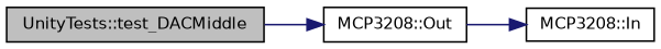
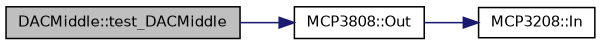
  digraph {
    rankdir=LR
    node [color=black fillcolor=white fontname=Helvetica fontsize=10 shape=record style=filled]
    edge [color=midnightblue fontname=Helvetica fontsize=10 labelfontname=Helvetica labelfontsize=10 style=solid]
-   n1 [fillcolor=grey75 fontcolor=black height=0.2 label="UnityTests::test_DACMiddle" width=0.4]
-   n2 [height=0.2 label="MCP3208::Out" width=0.4]
+   n1 [fillcolor=grey75 fontcolor=black height=0.2 label="DACMiddle::test_DACMiddle" width=0.4]
+   n2 [height=0.2 label="MCP3808::Out" width=0.4]
    n3 [height=0.2 label="MCP3208::In" width=0.4]
    n1 -> n2
    n2 -> n3
  }
